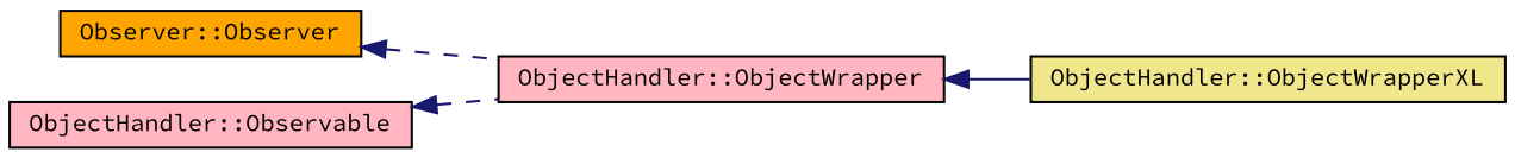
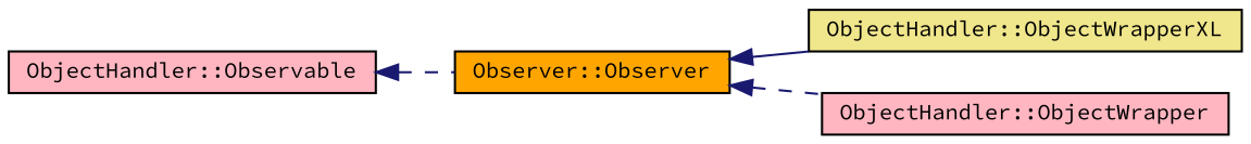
  digraph {
    fontname="Source Code Pro"
    rankdir=LR
    node [color=black fillcolor=lightpink fontname="Source Code Pro" fontsize=10 shape=record style=filled]
    edge [color=midnightblue dir=back fontname="Source Code Pro" fontsize=10 labelfontname=Helvetica labelfontsize=10 style=dashed]
    n1 [fillcolor=khaki fontcolor=black height=0.2 label="ObjectHandler::ObjectWrapperXL" width=0.4]
    n2 [height=0.2 label="ObjectHandler::ObjectWrapper" width=0.4]
    n3 [fillcolor=orange height=0.2 label="Observer::Observer" width=0.4]
    n4 [height=0.2 label="ObjectHandler::Observable" width=0.4]
-   n2 -> n1 [style=solid]
+   n3 -> n1 [style=solid]
    n3 -> n2
-   n4 -> n2
+   n4 -> n3
  }
